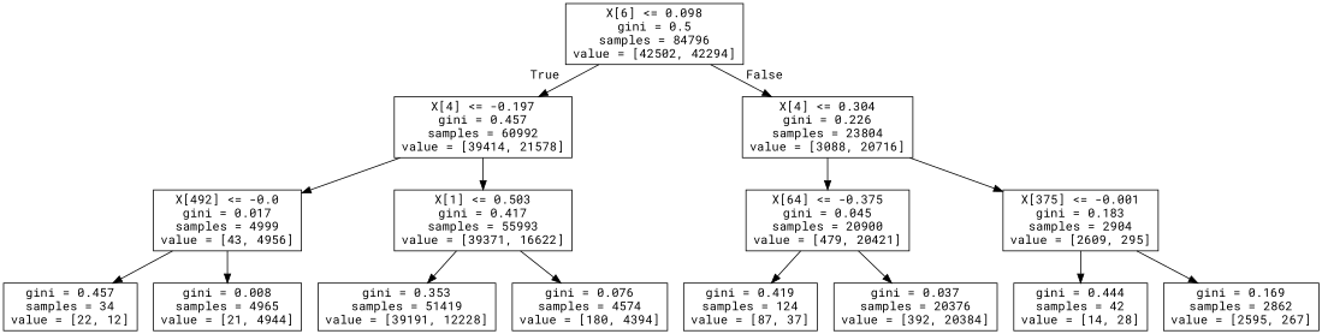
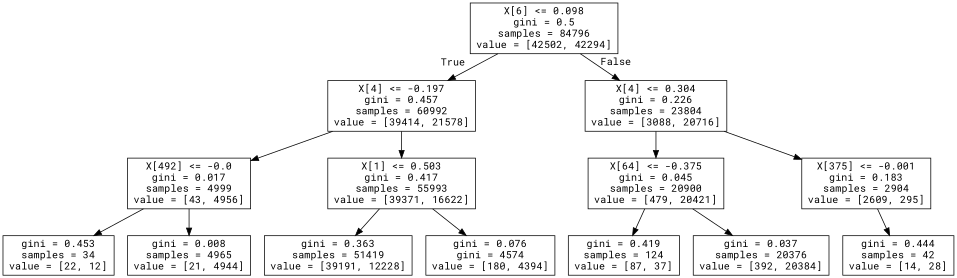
  digraph {
    fontname="Roboto Mono"
    node [fontname="Roboto Mono" shape=box]
    edge [fontname="Roboto Mono"]
    n1 [label="X[6] <= 0.098\ngini = 0.5\nsamples = 84796\nvalue = [42502, 42294]"]
    n2 [label="X[4] <= -0.197\ngini = 0.457\nsamples = 60992\nvalue = [39414, 21578]"]
    n3 [label="X[4] <= 0.304\ngini = 0.226\nsamples = 23804\nvalue = [3088, 20716]"]
    n4 [label="X[492] <= -0.0\ngini = 0.017\nsamples = 4999\nvalue = [43, 4956]"]
    n5 [label="X[1] <= 0.503\ngini = 0.417\nsamples = 55993\nvalue = [39371, 16622]"]
    n6 [label="X[64] <= -0.375\ngini = 0.045\nsamples = 20900\nvalue = [479, 20421]"]
    n7 [label="X[375] <= -0.001\ngini = 0.183\nsamples = 2904\nvalue = [2609, 295]"]
-   n8 [label="gini = 0.457\nsamples = 34\nvalue = [22, 12]"]
+   n8 [label="gini = 0.453\nsamples = 34\nvalue = [22, 12]"]
    n9 [label="gini = 0.008\nsamples = 4965\nvalue = [21, 4944]"]
-   n10 [label="gini = 0.353\nsamples = 51419\nvalue = [39191, 12228]"]
-   n11 [label="gini = 0.076\nsamples = 4574\nvalue = [180, 4394]"]
+   n10 [label="gini = 0.363\nsamples = 51419\nvalue = [39191, 12228]"]
+   n11 [label="gini = 0.076\ngini = 4574\nvalue = [180, 4394]"]
    n12 [label="gini = 0.419\nsamples = 124\nvalue = [87, 37]"]
    n13 [label="gini = 0.037\nsamples = 20376\nvalue = [392, 20384]"]
    n14 [label="gini = 0.444\nsamples = 42\nvalue = [14, 28]"]
-   n15 [label="gini = 0.169\nsamples = 2862\nvalue = [2595, 267]"]
    n1 -> n2 [headlabel=True labelangle=45 labeldistance=2.5]
    n1 -> n3 [headlabel=False labelangle=-45 labeldistance=2.5]
    n2 -> n4
    n2 -> n5
    n3 -> n6
    n3 -> n7
    n4 -> n8
    n4 -> n9
    n5 -> n10
    n5 -> n11
    n6 -> n12
    n6 -> n13
    n7 -> n14
-   n7 -> n15
  }
